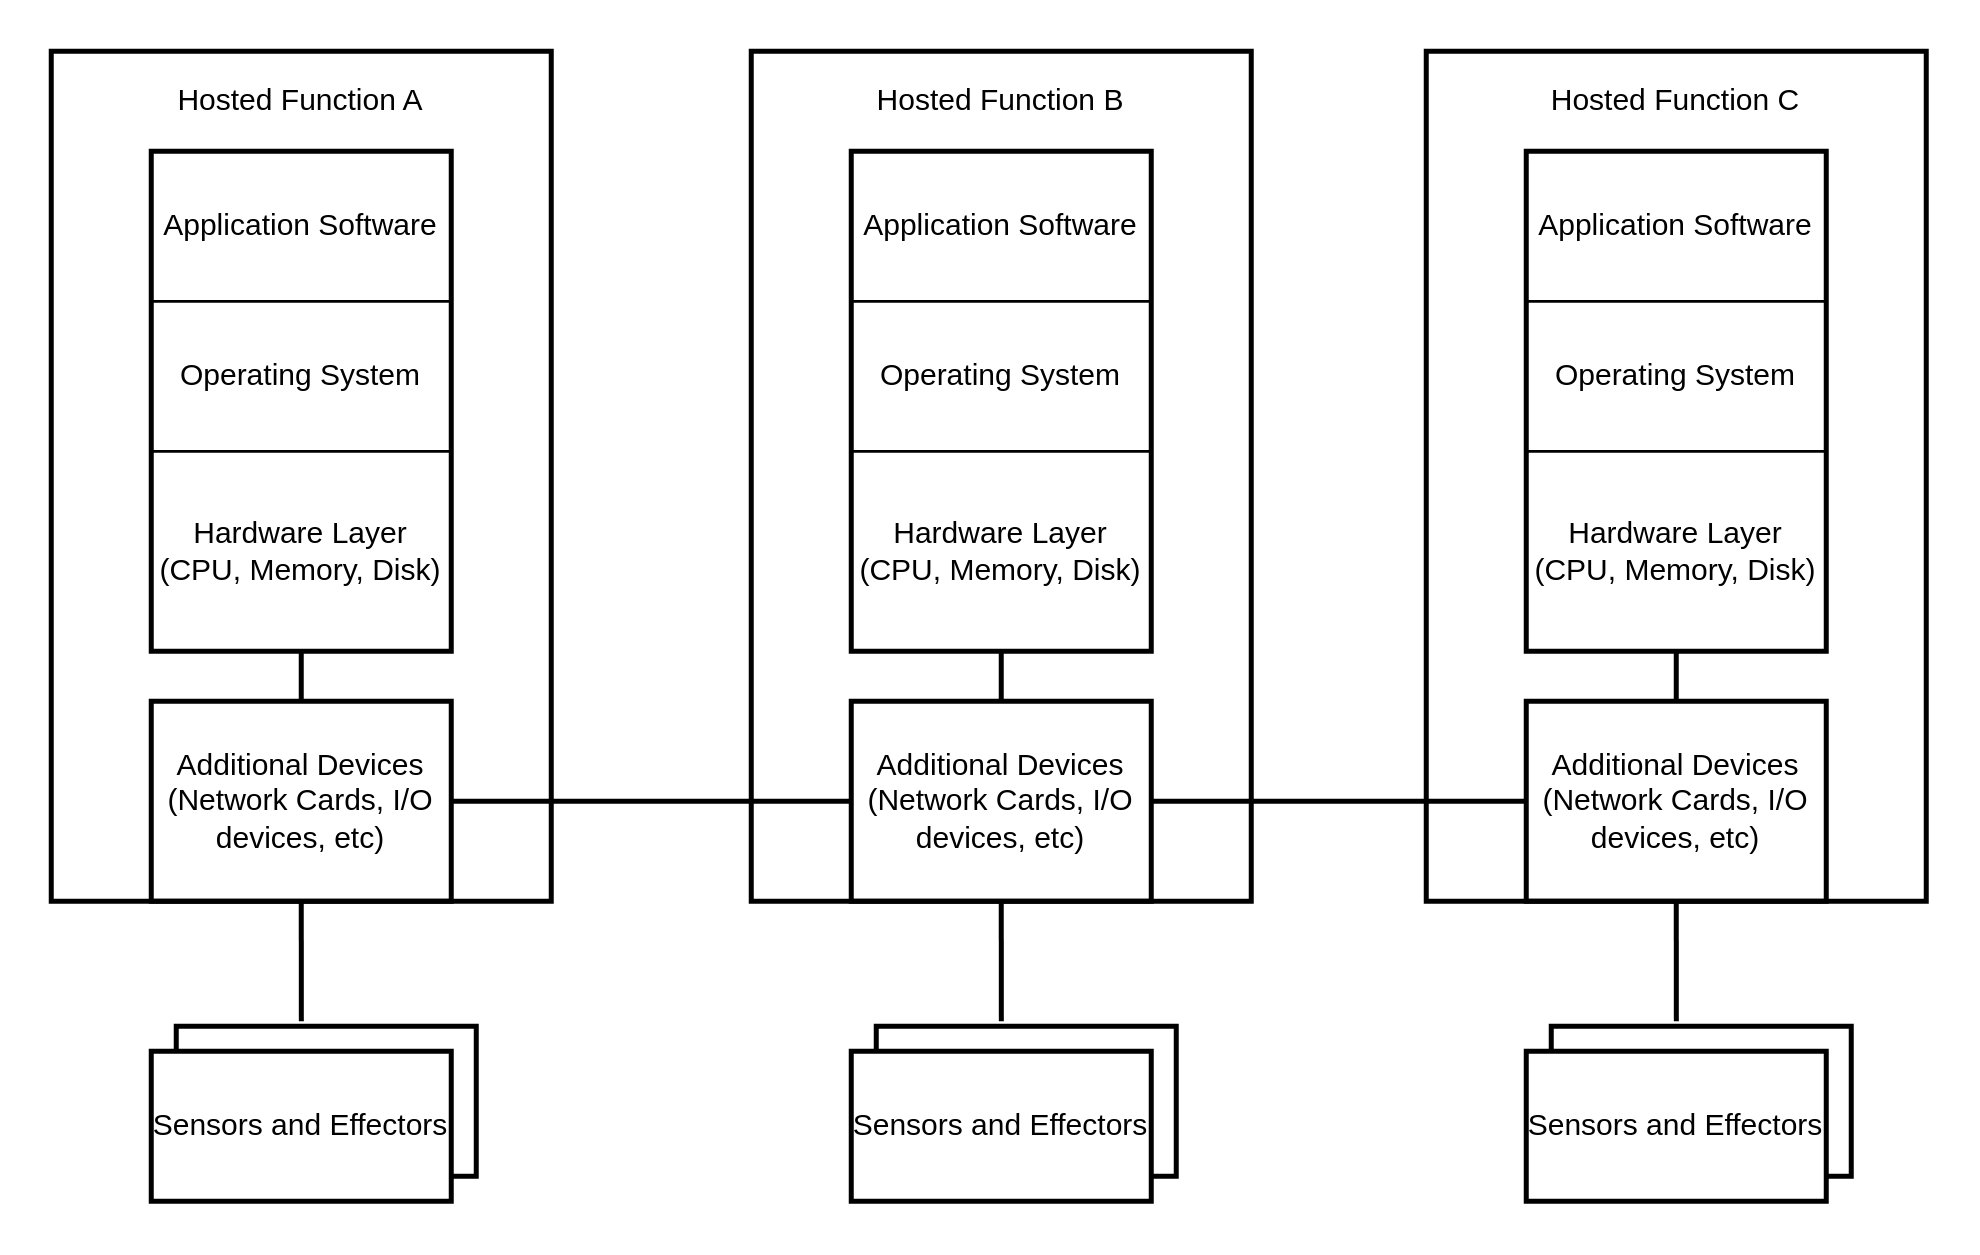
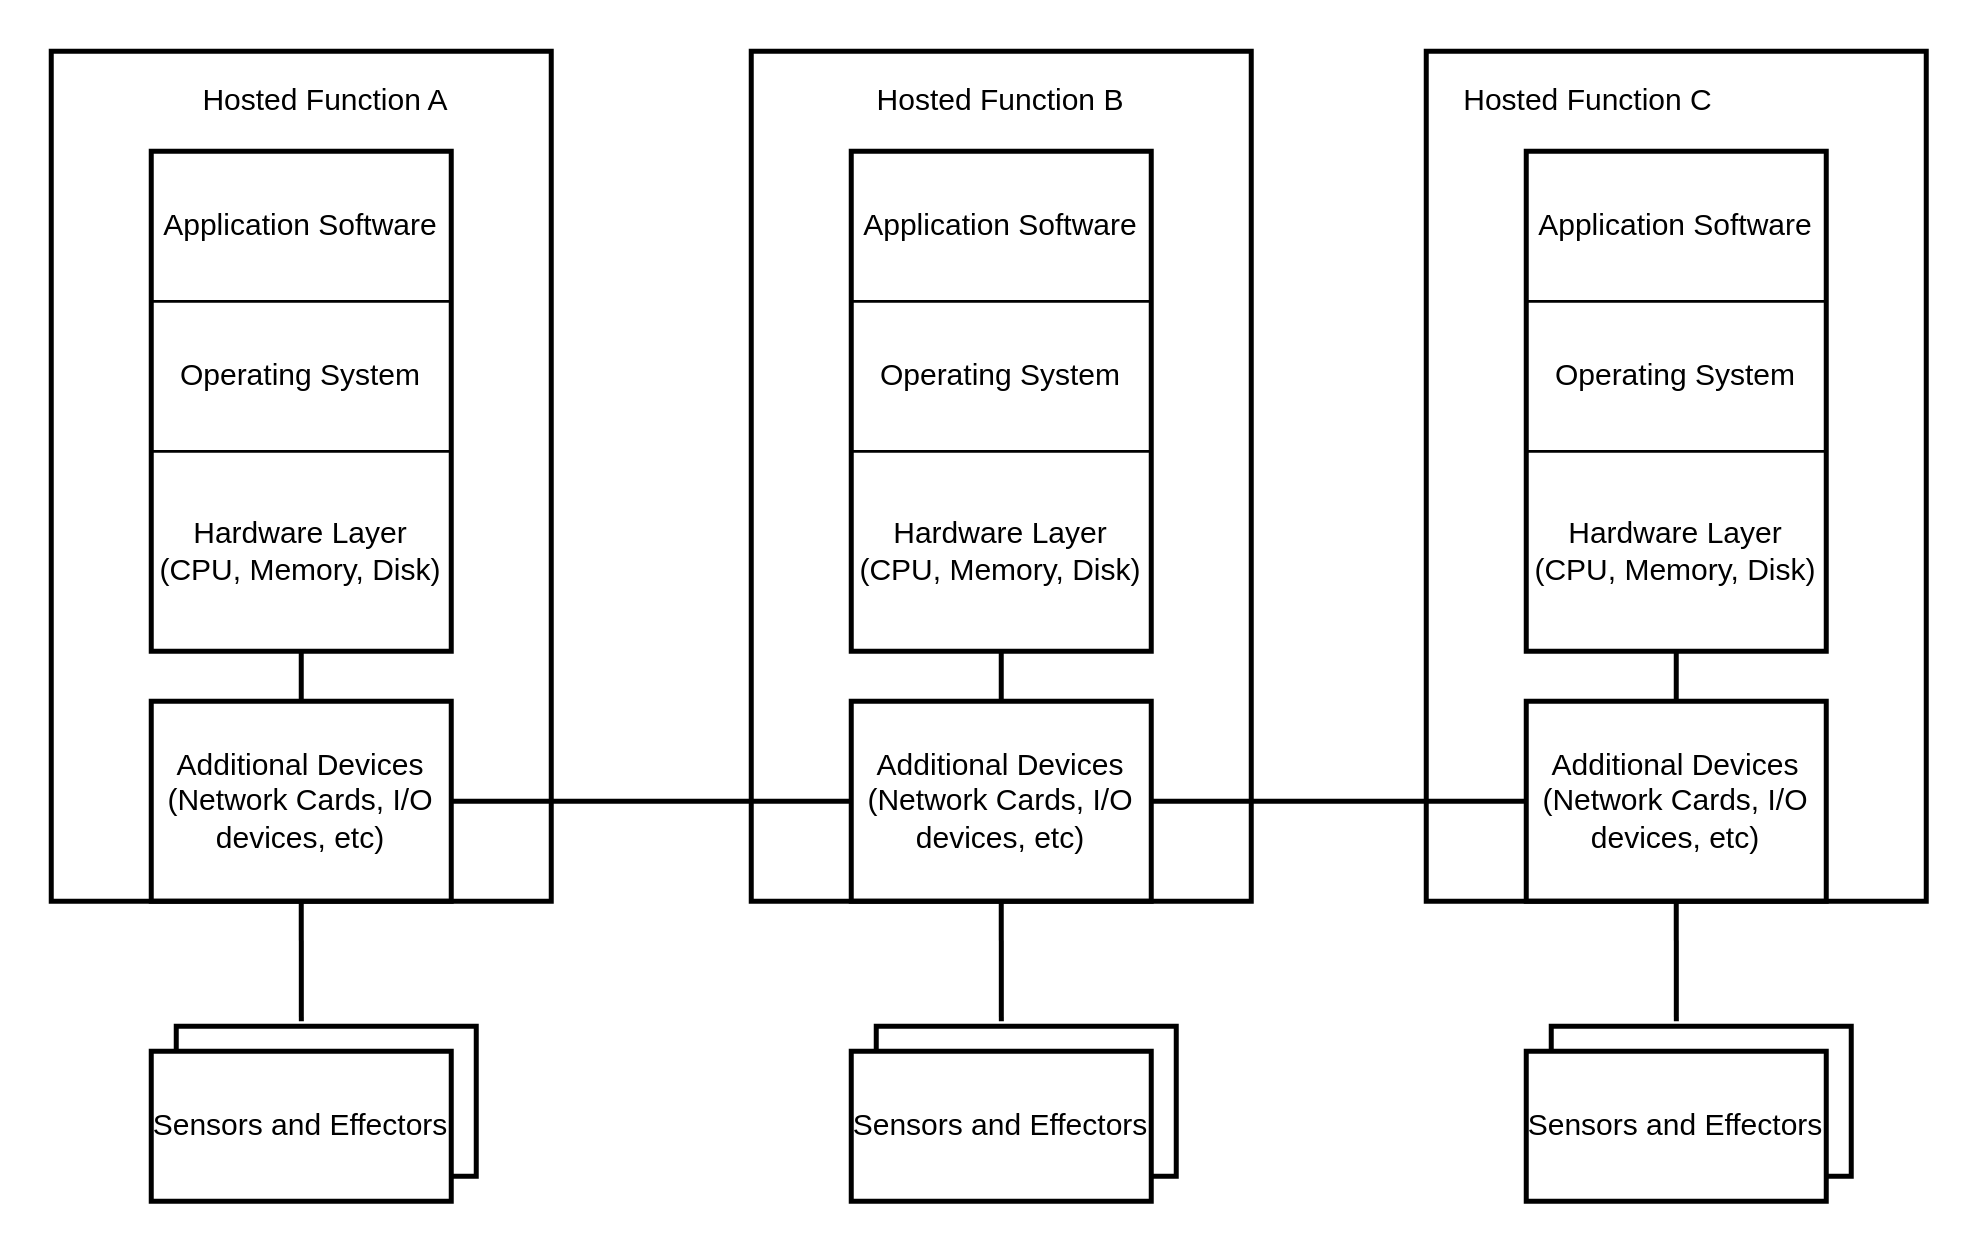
  <mxCell id="0" />
  <mxCell id="1" parent="0" />
  <mxCell id="2" value="" style="rounded=0;whiteSpace=wrap;html=1;strokeWidth=2;fillColor=none;" vertex="1" parent="1"><mxGeometry x="70" y="410" width="120" height="60" as="geometry" /></mxCell>
  <mxCell id="3" value="" style="rounded=0;whiteSpace=wrap;html=1;strokeWidth=2;fillColor=none;" vertex="1" parent="1"><mxGeometry x="20" y="20" width="200" height="340" as="geometry" /></mxCell>
  <mxCell id="4" value="" style="rounded=0;whiteSpace=wrap;html=1;fillColor=none;strokeWidth=2;" vertex="1" parent="1"><mxGeometry x="60" y="60" width="120" height="200" as="geometry" /></mxCell>
  <mxCell id="5" value="Application Software" style="rounded=0;whiteSpace=wrap;html=1;fillColor=none;" vertex="1" parent="1"><mxGeometry x="60" y="60" width="120" height="60" as="geometry" /></mxCell>
  <mxCell id="6" value="Operating System" style="rounded=0;whiteSpace=wrap;html=1;fillColor=none;" vertex="1" parent="1"><mxGeometry x="60" y="120" width="120" height="60" as="geometry" /></mxCell>
  <mxCell id="7" style="edgeStyle=orthogonalEdgeStyle;rounded=0;orthogonalLoop=1;jettySize=auto;html=1;exitX=0.5;exitY=1;exitDx=0;exitDy=0;entryX=0.5;entryY=0;entryDx=0;entryDy=0;strokeWidth=2;endArrow=none;endFill=0;" edge="1" parent="1" source="8" target="11"><mxGeometry relative="1" as="geometry" /></mxCell>
  <mxCell id="8" value="Hardware Layer&lt;br&gt;(CPU, Memory, Disk)" style="rounded=0;whiteSpace=wrap;html=1;fillColor=none;" vertex="1" parent="1"><mxGeometry x="60" y="180" width="120" height="80" as="geometry" /></mxCell>
  <mxCell id="9" style="edgeStyle=orthogonalEdgeStyle;rounded=0;orthogonalLoop=1;jettySize=auto;html=1;exitX=0.5;exitY=1;exitDx=0;exitDy=0;entryX=0.417;entryY=-0.033;entryDx=0;entryDy=0;entryPerimeter=0;endArrow=none;endFill=0;strokeWidth=2;" edge="1" parent="1" source="11" target="2"><mxGeometry relative="1" as="geometry" /></mxCell>
  <mxCell id="10" style="edgeStyle=orthogonalEdgeStyle;rounded=0;orthogonalLoop=1;jettySize=auto;html=1;exitX=1;exitY=0.5;exitDx=0;exitDy=0;entryX=0;entryY=0.5;entryDx=0;entryDy=0;endArrow=none;endFill=0;strokeWidth=2;" edge="1" parent="1" source="11" target="23"><mxGeometry relative="1" as="geometry" /></mxCell>
  <mxCell id="11" value="Additional Devices (Network Cards, I/O devices, etc)" style="rounded=0;whiteSpace=wrap;html=1;fillColor=none;strokeWidth=2;" vertex="1" parent="1"><mxGeometry x="60" y="280" width="120" height="80" as="geometry" /></mxCell>
  <mxCell id="12" value="Sensors and Effectors" style="rounded=0;whiteSpace=wrap;html=1;strokeWidth=2;" vertex="1" parent="1"><mxGeometry x="60" y="420" width="120" height="60" as="geometry" /></mxCell>
- <mxCell id="13" value="Hosted Function A" style="text;html=1;strokeColor=none;fillColor=none;align=center;verticalAlign=middle;whiteSpace=wrap;rounded=0;" vertex="1" parent="1"><mxGeometry x="60" y="30" width="120" height="20" as="geometry" /></mxCell>
+ <mxCell id="13" value="Hosted Function A" style="text;html=1;strokeColor=none;fillColor=none;align=center;verticalAlign=middle;whiteSpace=wrap;rounded=0;" vertex="1" parent="1"><mxGeometry x="70" y="30" width="120" height="20" as="geometry" /></mxCell>
  <mxCell id="14" value="" style="rounded=0;whiteSpace=wrap;html=1;strokeWidth=2;fillColor=none;" vertex="1" parent="1"><mxGeometry x="350" y="410" width="120" height="60" as="geometry" /></mxCell>
  <mxCell id="15" value="" style="rounded=0;whiteSpace=wrap;html=1;strokeWidth=2;fillColor=none;" vertex="1" parent="1"><mxGeometry x="300" y="20" width="200" height="340" as="geometry" /></mxCell>
  <mxCell id="16" value="" style="rounded=0;whiteSpace=wrap;html=1;fillColor=none;strokeWidth=2;" vertex="1" parent="1"><mxGeometry x="340" y="60" width="120" height="200" as="geometry" /></mxCell>
  <mxCell id="17" value="Application Software" style="rounded=0;whiteSpace=wrap;html=1;fillColor=none;" vertex="1" parent="1"><mxGeometry x="340" y="60" width="120" height="60" as="geometry" /></mxCell>
  <mxCell id="18" value="Operating System" style="rounded=0;whiteSpace=wrap;html=1;fillColor=none;" vertex="1" parent="1"><mxGeometry x="340" y="120" width="120" height="60" as="geometry" /></mxCell>
  <mxCell id="19" style="edgeStyle=orthogonalEdgeStyle;rounded=0;orthogonalLoop=1;jettySize=auto;html=1;exitX=0.5;exitY=1;exitDx=0;exitDy=0;entryX=0.5;entryY=0;entryDx=0;entryDy=0;strokeWidth=2;endArrow=none;endFill=0;" edge="1" parent="1" source="20" target="23"><mxGeometry relative="1" as="geometry" /></mxCell>
  <mxCell id="20" value="Hardware Layer&lt;br&gt;(CPU, Memory, Disk)" style="rounded=0;whiteSpace=wrap;html=1;fillColor=none;" vertex="1" parent="1"><mxGeometry x="340" y="180" width="120" height="80" as="geometry" /></mxCell>
  <mxCell id="21" style="edgeStyle=orthogonalEdgeStyle;rounded=0;orthogonalLoop=1;jettySize=auto;html=1;exitX=0.5;exitY=1;exitDx=0;exitDy=0;entryX=0.417;entryY=-0.033;entryDx=0;entryDy=0;entryPerimeter=0;endArrow=none;endFill=0;strokeWidth=2;" edge="1" parent="1" source="23" target="14"><mxGeometry relative="1" as="geometry" /></mxCell>
  <mxCell id="22" style="edgeStyle=orthogonalEdgeStyle;rounded=0;orthogonalLoop=1;jettySize=auto;html=1;exitX=1;exitY=0.5;exitDx=0;exitDy=0;entryX=0;entryY=0.5;entryDx=0;entryDy=0;endArrow=none;endFill=0;strokeWidth=2;" edge="1" parent="1" source="23" target="34"><mxGeometry relative="1" as="geometry" /></mxCell>
  <mxCell id="23" value="Additional Devices (Network Cards, I/O devices, etc)" style="rounded=0;whiteSpace=wrap;html=1;fillColor=none;strokeWidth=2;" vertex="1" parent="1"><mxGeometry x="340" y="280" width="120" height="80" as="geometry" /></mxCell>
  <mxCell id="24" value="Sensors and Effectors" style="rounded=0;whiteSpace=wrap;html=1;strokeWidth=2;" vertex="1" parent="1"><mxGeometry x="340" y="420" width="120" height="60" as="geometry" /></mxCell>
  <mxCell id="25" value="Hosted Function B" style="text;html=1;strokeColor=none;fillColor=none;align=center;verticalAlign=middle;whiteSpace=wrap;rounded=0;" vertex="1" parent="1"><mxGeometry x="340" y="30" width="120" height="20" as="geometry" /></mxCell>
  <mxCell id="26" value="" style="rounded=0;whiteSpace=wrap;html=1;strokeWidth=2;fillColor=none;" vertex="1" parent="1"><mxGeometry x="620" y="410" width="120" height="60" as="geometry" /></mxCell>
  <mxCell id="27" value="" style="rounded=0;whiteSpace=wrap;html=1;strokeWidth=2;fillColor=none;" vertex="1" parent="1"><mxGeometry x="570" y="20" width="200" height="340" as="geometry" /></mxCell>
  <mxCell id="28" value="" style="rounded=0;whiteSpace=wrap;html=1;fillColor=none;strokeWidth=2;" vertex="1" parent="1"><mxGeometry x="610" y="60" width="120" height="200" as="geometry" /></mxCell>
  <mxCell id="29" value="Application Software" style="rounded=0;whiteSpace=wrap;html=1;fillColor=none;" vertex="1" parent="1"><mxGeometry x="610" y="60" width="120" height="60" as="geometry" /></mxCell>
  <mxCell id="30" value="Operating System" style="rounded=0;whiteSpace=wrap;html=1;fillColor=none;" vertex="1" parent="1"><mxGeometry x="610" y="120" width="120" height="60" as="geometry" /></mxCell>
  <mxCell id="31" style="edgeStyle=orthogonalEdgeStyle;rounded=0;orthogonalLoop=1;jettySize=auto;html=1;exitX=0.5;exitY=1;exitDx=0;exitDy=0;entryX=0.5;entryY=0;entryDx=0;entryDy=0;strokeWidth=2;endArrow=none;endFill=0;" edge="1" parent="1" source="32" target="34"><mxGeometry relative="1" as="geometry" /></mxCell>
  <mxCell id="32" value="Hardware Layer&lt;br&gt;(CPU, Memory, Disk)" style="rounded=0;whiteSpace=wrap;html=1;fillColor=none;" vertex="1" parent="1"><mxGeometry x="610" y="180" width="120" height="80" as="geometry" /></mxCell>
  <mxCell id="33" style="edgeStyle=orthogonalEdgeStyle;rounded=0;orthogonalLoop=1;jettySize=auto;html=1;exitX=0.5;exitY=1;exitDx=0;exitDy=0;entryX=0.417;entryY=-0.033;entryDx=0;entryDy=0;entryPerimeter=0;endArrow=none;endFill=0;strokeWidth=2;" edge="1" parent="1" source="34" target="26"><mxGeometry relative="1" as="geometry" /></mxCell>
  <mxCell id="34" value="Additional Devices (Network Cards, I/O devices, etc)" style="rounded=0;whiteSpace=wrap;html=1;fillColor=none;strokeWidth=2;" vertex="1" parent="1"><mxGeometry x="610" y="280" width="120" height="80" as="geometry" /></mxCell>
  <mxCell id="35" value="Sensors and Effectors" style="rounded=0;whiteSpace=wrap;html=1;strokeWidth=2;" vertex="1" parent="1"><mxGeometry x="610" y="420" width="120" height="60" as="geometry" /></mxCell>
- <mxCell id="36" value="Hosted Function C" style="text;html=1;strokeColor=none;fillColor=none;align=center;verticalAlign=middle;whiteSpace=wrap;rounded=0;" vertex="1" parent="1"><mxGeometry x="610" y="30" width="120" height="20" as="geometry" /></mxCell>
+ <mxCell id="36" value="Hosted Function C" style="text;html=1;strokeColor=none;fillColor=none;align=center;verticalAlign=middle;whiteSpace=wrap;rounded=0;" vertex="1" parent="1"><mxGeometry x="575" y="30" width="120" height="20" as="geometry" /></mxCell>
